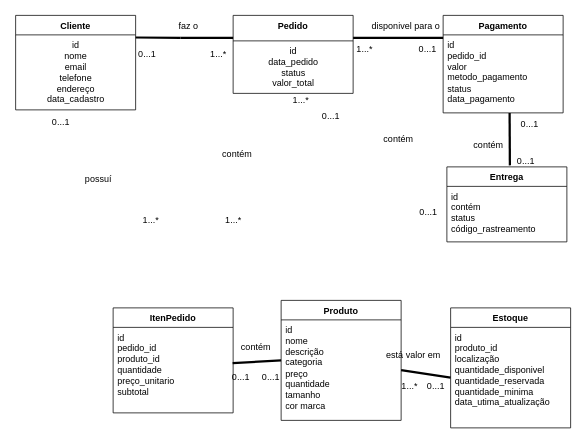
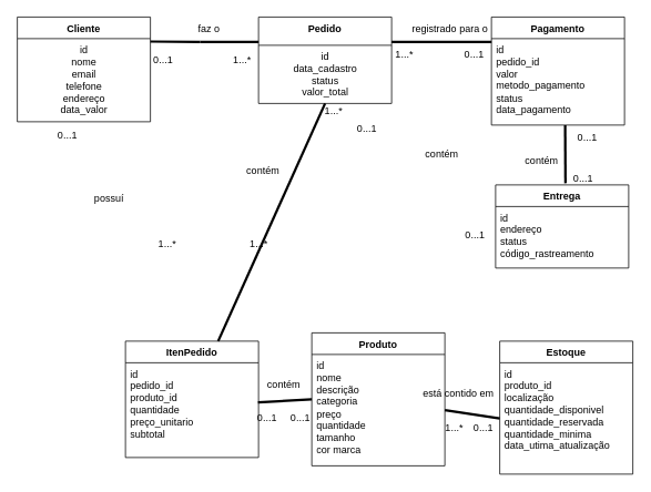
  <mxCell id="0" />
  <mxCell id="1" parent="0" />
  <mxCell id="2" value="Cliente" style="swimlane;fontStyle=1;align=center;verticalAlign=top;childLayout=stackLayout;horizontal=1;startSize=26;horizontalStack=0;resizeParent=1;resizeParentMax=0;resizeLast=0;collapsible=1;marginBottom=0;whiteSpace=wrap;html=1;" vertex="1" parent="1"><mxGeometry x="20" y="20" width="160" height="126" as="geometry"><mxRectangle x="330" y="200" width="100" height="30" as="alternateBounds" /></mxGeometry></mxCell>
- <mxCell id="3" value="id&lt;div&gt;nome&lt;/div&gt;&lt;div&gt;email&lt;/div&gt;&lt;div&gt;telefone&lt;/div&gt;&lt;div&gt;endereço&lt;/div&gt;&lt;div&gt;data_cadastro&lt;/div&gt;" style="text;html=1;align=center;verticalAlign=middle;resizable=0;points=[];autosize=1;strokeColor=none;fillColor=none;" vertex="1" parent="2"><mxGeometry y="26" width="160" height="100" as="geometry" /></mxCell>
+ <mxCell id="3" value="id&lt;div&gt;nome&lt;/div&gt;&lt;div&gt;email&lt;/div&gt;&lt;div&gt;telefone&lt;/div&gt;&lt;div&gt;endereço&lt;/div&gt;&lt;div&gt;data_valor&lt;/div&gt;" style="text;html=1;align=center;verticalAlign=middle;resizable=0;points=[];autosize=1;strokeColor=none;fillColor=none;" vertex="1" parent="2"><mxGeometry y="26" width="160" height="100" as="geometry" /></mxCell>
  <mxCell id="4" value="Pedido" style="swimlane;fontStyle=1;align=center;verticalAlign=top;childLayout=stackLayout;horizontal=1;startSize=34;horizontalStack=0;resizeParent=1;resizeParentMax=0;resizeLast=0;collapsible=1;marginBottom=0;whiteSpace=wrap;html=1;" vertex="1" parent="1"><mxGeometry x="310" y="20" width="160" height="104" as="geometry" /></mxCell>
- <mxCell id="5" value="id&lt;div&gt;data_pedido&lt;/div&gt;&lt;div&gt;status&lt;/div&gt;&lt;div&gt;valor_total&lt;/div&gt;" style="text;html=1;align=center;verticalAlign=middle;resizable=0;points=[];autosize=1;strokeColor=none;fillColor=none;" vertex="1" parent="4"><mxGeometry y="34" width="160" height="70" as="geometry" /></mxCell>
+ <mxCell id="5" value="id&lt;div&gt;data_cadastro&lt;/div&gt;&lt;div&gt;status&lt;/div&gt;&lt;div&gt;valor_total&lt;/div&gt;" style="text;html=1;align=center;verticalAlign=middle;resizable=0;points=[];autosize=1;strokeColor=none;fillColor=none;" vertex="1" parent="4"><mxGeometry y="34" width="160" height="70" as="geometry" /></mxCell>
  <mxCell id="6" value="Pagamento" style="swimlane;fontStyle=1;align=center;verticalAlign=top;childLayout=stackLayout;horizontal=1;startSize=26;horizontalStack=0;resizeParent=1;resizeParentMax=0;resizeLast=0;collapsible=1;marginBottom=0;whiteSpace=wrap;html=1;" vertex="1" parent="1"><mxGeometry x="590" y="20" width="160" height="130" as="geometry" /></mxCell>
  <mxCell id="7" value="id&lt;div&gt;pedido_id&lt;/div&gt;&lt;div&gt;valor&lt;/div&gt;&lt;div&gt;metodo_pagamento&lt;/div&gt;&lt;div&gt;status&lt;/div&gt;&lt;div&gt;data_pagamento&lt;/div&gt;" style="text;strokeColor=none;fillColor=none;align=left;verticalAlign=top;spacingLeft=4;spacingRight=4;overflow=hidden;rotatable=0;points=[[0,0.5],[1,0.5]];portConstraint=eastwest;whiteSpace=wrap;html=1;" vertex="1" parent="6"><mxGeometry y="26" width="160" height="104" as="geometry" /></mxCell>
  <mxCell id="8" value="ItenPedido" style="swimlane;fontStyle=1;align=center;verticalAlign=top;childLayout=stackLayout;horizontal=1;startSize=26;horizontalStack=0;resizeParent=1;resizeParentMax=0;resizeLast=0;collapsible=1;marginBottom=0;whiteSpace=wrap;html=1;" vertex="1" parent="1"><mxGeometry x="150" y="410" width="160" height="140" as="geometry" /></mxCell>
  <mxCell id="9" value="id&lt;div&gt;pedido_id&lt;/div&gt;&lt;div&gt;produto_id&lt;/div&gt;&lt;div&gt;quantidade&lt;/div&gt;&lt;div&gt;preço_unitario&lt;/div&gt;&lt;div&gt;subtotal&lt;/div&gt;" style="text;strokeColor=none;fillColor=none;align=left;verticalAlign=top;spacingLeft=4;spacingRight=4;overflow=hidden;rotatable=0;points=[[0,0.5],[1,0.5]];portConstraint=eastwest;whiteSpace=wrap;html=1;" vertex="1" parent="8"><mxGeometry y="26" width="160" height="114" as="geometry" /></mxCell>
  <mxCell id="10" value="Produto" style="swimlane;fontStyle=1;align=center;verticalAlign=top;childLayout=stackLayout;horizontal=1;startSize=26;horizontalStack=0;resizeParent=1;resizeParentMax=0;resizeLast=0;collapsible=1;marginBottom=0;whiteSpace=wrap;html=1;" vertex="1" parent="1"><mxGeometry x="374" y="400" width="160" height="160" as="geometry" /></mxCell>
  <mxCell id="11" value="id&lt;div&gt;nome&lt;/div&gt;&lt;div&gt;descrição&lt;/div&gt;&lt;div&gt;categoria&lt;/div&gt;&lt;div&gt;preço&lt;/div&gt;&lt;div&gt;quantidade&lt;/div&gt;&lt;div&gt;tamanho&lt;/div&gt;&lt;div&gt;cor marca&lt;/div&gt;" style="text;strokeColor=none;fillColor=none;align=left;verticalAlign=top;spacingLeft=4;spacingRight=4;overflow=hidden;rotatable=0;points=[[0,0.5],[1,0.5]];portConstraint=eastwest;whiteSpace=wrap;html=1;" vertex="1" parent="10"><mxGeometry y="26" width="160" height="134" as="geometry" /></mxCell>
  <mxCell id="12" value="" style="line;strokeWidth=1;fillColor=none;align=left;verticalAlign=middle;spacingTop=-1;spacingLeft=3;spacingRight=3;rotatable=0;labelPosition=right;points=[];portConstraint=eastwest;strokeColor=inherit;" vertex="1" parent="10"><mxGeometry y="160" width="160" as="geometry" /></mxCell>
  <mxCell id="13" value="Estoque" style="swimlane;fontStyle=1;align=center;verticalAlign=top;childLayout=stackLayout;horizontal=1;startSize=26;horizontalStack=0;resizeParent=1;resizeParentMax=0;resizeLast=0;collapsible=1;marginBottom=0;whiteSpace=wrap;html=1;" vertex="1" parent="1"><mxGeometry x="600" y="410" width="160" height="160" as="geometry" /></mxCell>
  <mxCell id="14" value="id&lt;div&gt;produto_id&lt;/div&gt;&lt;div&gt;localização&lt;/div&gt;&lt;div&gt;quantidade_disponivel&lt;/div&gt;&lt;div&gt;quantidade_reservada&lt;/div&gt;&lt;div&gt;quantidade_minima&lt;/div&gt;&lt;div&gt;data_utima_atualização&lt;/div&gt;" style="text;strokeColor=none;fillColor=none;align=left;verticalAlign=top;spacingLeft=4;spacingRight=4;overflow=hidden;rotatable=0;points=[[0,0.5],[1,0.5]];portConstraint=eastwest;whiteSpace=wrap;html=1;" vertex="1" parent="13"><mxGeometry y="26" width="160" height="134" as="geometry" /></mxCell>
  <mxCell id="15" value="" style="endArrow=none;startArrow=none;endFill=0;startFill=0;endSize=8;html=1;verticalAlign=bottom;labelBackgroundColor=none;strokeWidth=3;rounded=0;" edge="1" parent="1"><mxGeometry width="160" relative="1" as="geometry"><mxPoint x="240" y="50" as="sourcePoint" /><mxPoint x="310" y="50" as="targetPoint" /></mxGeometry></mxCell>
  <mxCell id="16" value="" style="endArrow=none;startArrow=none;endFill=0;startFill=0;endSize=8;html=1;verticalAlign=bottom;labelBackgroundColor=none;strokeWidth=3;rounded=0;" edge="1" parent="1"><mxGeometry width="160" relative="1" as="geometry"><mxPoint x="470" y="50" as="sourcePoint" /><mxPoint x="590" y="50" as="targetPoint" /></mxGeometry></mxCell>
+ <mxCell id="17" value="" style="endArrow=none;startArrow=none;endFill=0;startFill=0;endSize=8;html=1;verticalAlign=bottom;labelBackgroundColor=none;strokeWidth=3;rounded=0;exitX=0.5;exitY=1;exitDx=0;exitDy=0;" edge="1" parent="1" source="4" target="8"><mxGeometry width="160" relative="1" as="geometry"><mxPoint x="300" y="150" as="sourcePoint" /><mxPoint x="270" y="220" as="targetPoint" /></mxGeometry></mxCell>
  <mxCell id="18" value="" style="endArrow=none;startArrow=none;endFill=0;startFill=0;endSize=8;html=1;verticalAlign=bottom;labelBackgroundColor=none;strokeWidth=3;rounded=0;exitX=0.996;exitY=0.418;exitDx=0;exitDy=0;entryX=0;entryY=0.5;entryDx=0;entryDy=0;exitPerimeter=0;" edge="1" parent="1" source="9" target="10"><mxGeometry width="160" relative="1" as="geometry"><mxPoint x="290" y="250" as="sourcePoint" /><mxPoint x="450" y="250" as="targetPoint" /></mxGeometry></mxCell>
  <mxCell id="19" value="" style="endArrow=none;startArrow=none;endFill=0;startFill=0;endSize=8;html=1;verticalAlign=bottom;labelBackgroundColor=none;strokeWidth=3;rounded=0;exitX=1;exitY=0.5;exitDx=0;exitDy=0;entryX=0;entryY=0.5;entryDx=0;entryDy=0;" edge="1" parent="1" source="11" target="14"><mxGeometry width="160" relative="1" as="geometry"><mxPoint x="290" y="250" as="sourcePoint" /><mxPoint x="450" y="250" as="targetPoint" /></mxGeometry></mxCell>
  <mxCell id="20" value="" style="endArrow=none;startArrow=none;endFill=0;startFill=0;endSize=8;html=1;verticalAlign=bottom;labelBackgroundColor=none;strokeWidth=3;rounded=0;" edge="1" parent="1"><mxGeometry width="160" relative="1" as="geometry"><mxPoint x="180" y="49.5" as="sourcePoint" /><mxPoint x="240" y="50" as="targetPoint" /></mxGeometry></mxCell>
  <mxCell id="21" value="faz o" style="text;html=1;align=center;verticalAlign=middle;resizable=0;points=[];autosize=1;strokeColor=none;fillColor=none;" vertex="1" parent="1"><mxGeometry x="225" y="20" width="50" height="30" as="geometry" /></mxCell>
  <mxCell id="22" value="0...1" style="text;html=1;align=center;verticalAlign=middle;resizable=0;points=[];autosize=1;strokeColor=none;fillColor=none;" vertex="1" parent="1"><mxGeometry x="170" y="57" width="50" height="30" as="geometry" /></mxCell>
  <mxCell id="23" value="1...*" style="text;html=1;align=center;verticalAlign=middle;resizable=0;points=[];autosize=1;strokeColor=none;fillColor=none;" vertex="1" parent="1"><mxGeometry x="270" y="57" width="40" height="30" as="geometry" /></mxCell>
- <mxCell id="24" value="disponivel para o" style="text;html=1;align=center;verticalAlign=middle;resizable=0;points=[];autosize=1;strokeColor=none;fillColor=none;" vertex="1" parent="1"><mxGeometry x="485" y="20" width="110" height="30" as="geometry" /></mxCell>
+ <mxCell id="24" value="registrado para o" style="text;html=1;align=center;verticalAlign=middle;resizable=0;points=[];autosize=1;strokeColor=none;fillColor=none;" vertex="1" parent="1"><mxGeometry x="485" y="20" width="110" height="30" as="geometry" /></mxCell>
  <mxCell id="25" value="1...*" style="text;html=1;align=center;verticalAlign=middle;resizable=0;points=[];autosize=1;strokeColor=none;fillColor=none;" vertex="1" parent="1"><mxGeometry x="465" y="50" width="40" height="30" as="geometry" /></mxCell>
  <mxCell id="26" value="0...1" style="text;html=1;align=center;verticalAlign=middle;resizable=0;points=[];autosize=1;strokeColor=none;fillColor=none;" vertex="1" parent="1"><mxGeometry x="544" y="50" width="50" height="30" as="geometry" /></mxCell>
  <mxCell id="27" value="contém" style="text;html=1;align=center;verticalAlign=middle;resizable=0;points=[];autosize=1;strokeColor=none;fillColor=none;" vertex="1" parent="1"><mxGeometry x="285" y="190" width="60" height="30" as="geometry" /></mxCell>
  <mxCell id="28" value="1...*" style="text;html=1;align=center;verticalAlign=middle;resizable=0;points=[];autosize=1;strokeColor=none;fillColor=none;" vertex="1" parent="1"><mxGeometry x="380" y="118" width="40" height="30" as="geometry" /></mxCell>
  <mxCell id="29" value="1...*" style="text;html=1;align=center;verticalAlign=middle;resizable=0;points=[];autosize=1;strokeColor=none;fillColor=none;" vertex="1" parent="1"><mxGeometry x="290" y="278" width="40" height="30" as="geometry" /></mxCell>
  <mxCell id="30" value="possuí" style="text;html=1;align=center;verticalAlign=middle;resizable=0;points=[];autosize=1;strokeColor=none;fillColor=none;" vertex="1" parent="1"><mxGeometry x="100" y="223" width="60" height="30" as="geometry" /></mxCell>
  <mxCell id="31" value="0...1" style="text;html=1;align=center;verticalAlign=middle;resizable=0;points=[];autosize=1;strokeColor=none;fillColor=none;" vertex="1" parent="1"><mxGeometry x="55" y="148" width="50" height="30" as="geometry" /></mxCell>
  <mxCell id="32" value="1...*" style="text;html=1;align=center;verticalAlign=middle;resizable=0;points=[];autosize=1;strokeColor=none;fillColor=none;" vertex="1" parent="1"><mxGeometry x="180" y="278" width="40" height="30" as="geometry" /></mxCell>
  <mxCell id="33" value="contém" style="text;html=1;align=center;verticalAlign=middle;resizable=0;points=[];autosize=1;strokeColor=none;fillColor=none;" vertex="1" parent="1"><mxGeometry x="310" y="448" width="60" height="30" as="geometry" /></mxCell>
  <mxCell id="34" value="0...1" style="text;html=1;align=center;verticalAlign=middle;resizable=0;points=[];autosize=1;strokeColor=none;fillColor=none;" vertex="1" parent="1"><mxGeometry x="295" y="488" width="50" height="30" as="geometry" /></mxCell>
  <mxCell id="35" value="0...1" style="text;html=1;align=center;verticalAlign=middle;resizable=0;points=[];autosize=1;strokeColor=none;fillColor=none;" vertex="1" parent="1"><mxGeometry x="335" y="488" width="50" height="30" as="geometry" /></mxCell>
- <mxCell id="36" value="está valor em" style="text;html=1;align=center;verticalAlign=middle;resizable=0;points=[];autosize=1;strokeColor=none;fillColor=none;" vertex="1" parent="1"><mxGeometry x="495" y="458" width="110" height="30" as="geometry" /></mxCell>
+ <mxCell id="36" value="está contido em" style="text;html=1;align=center;verticalAlign=middle;resizable=0;points=[];autosize=1;strokeColor=none;fillColor=none;" vertex="1" parent="1"><mxGeometry x="495" y="458" width="110" height="30" as="geometry" /></mxCell>
  <mxCell id="37" value="1...*" style="text;html=1;align=center;verticalAlign=middle;resizable=0;points=[];autosize=1;strokeColor=none;fillColor=none;" vertex="1" parent="1"><mxGeometry x="525" y="500" width="40" height="30" as="geometry" /></mxCell>
  <mxCell id="38" value="0...1" style="text;html=1;align=center;verticalAlign=middle;resizable=0;points=[];autosize=1;strokeColor=none;fillColor=none;" vertex="1" parent="1"><mxGeometry x="555" y="500" width="50" height="30" as="geometry" /></mxCell>
  <mxCell id="39" value="Entrega" style="swimlane;fontStyle=1;align=center;verticalAlign=top;childLayout=stackLayout;horizontal=1;startSize=26;horizontalStack=0;resizeParent=1;resizeParentMax=0;resizeLast=0;collapsible=1;marginBottom=0;whiteSpace=wrap;html=1;" vertex="1" parent="1"><mxGeometry x="595" y="222" width="160" height="100" as="geometry" /></mxCell>
- <mxCell id="40" value="id&lt;div&gt;contém&lt;/div&gt;&lt;div&gt;status&lt;/div&gt;&lt;div&gt;código_rastreamento&lt;/div&gt;" style="text;strokeColor=none;fillColor=none;align=left;verticalAlign=top;spacingLeft=4;spacingRight=4;overflow=hidden;rotatable=0;points=[[0,0.5],[1,0.5]];portConstraint=eastwest;whiteSpace=wrap;html=1;" vertex="1" parent="39"><mxGeometry y="26" width="160" height="74" as="geometry" /></mxCell>
+ <mxCell id="40" value="id&lt;div&gt;endereço&lt;/div&gt;&lt;div&gt;status&lt;/div&gt;&lt;div&gt;código_rastreamento&lt;/div&gt;" style="text;strokeColor=none;fillColor=none;align=left;verticalAlign=top;spacingLeft=4;spacingRight=4;overflow=hidden;rotatable=0;points=[[0,0.5],[1,0.5]];portConstraint=eastwest;whiteSpace=wrap;html=1;" vertex="1" parent="39"><mxGeometry y="26" width="160" height="74" as="geometry" /></mxCell>
  <mxCell id="41" value="" style="endArrow=none;startArrow=none;endFill=0;startFill=0;endSize=8;html=1;verticalAlign=bottom;labelBackgroundColor=none;strokeWidth=3;rounded=0;entryX=0.554;entryY=1.003;entryDx=0;entryDy=0;entryPerimeter=0;" edge="1" parent="1" target="7"><mxGeometry width="160" relative="1" as="geometry"><mxPoint x="679" y="220" as="sourcePoint" /><mxPoint x="570" y="240" as="targetPoint" /></mxGeometry></mxCell>
  <mxCell id="42" value="contém" style="text;html=1;align=center;verticalAlign=middle;resizable=0;points=[];autosize=1;strokeColor=none;fillColor=none;" vertex="1" parent="1"><mxGeometry x="620" y="178" width="60" height="30" as="geometry" /></mxCell>
  <mxCell id="43" value="0...1" style="text;html=1;align=center;verticalAlign=middle;resizable=0;points=[];autosize=1;strokeColor=none;fillColor=none;" vertex="1" parent="1"><mxGeometry x="680" y="150" width="50" height="30" as="geometry" /></mxCell>
  <mxCell id="44" value="0...1" style="text;html=1;align=center;verticalAlign=middle;resizable=0;points=[];autosize=1;strokeColor=none;fillColor=none;" vertex="1" parent="1"><mxGeometry x="675" y="200" width="50" height="30" as="geometry" /></mxCell>
  <mxCell id="45" value="contém" style="text;html=1;align=center;verticalAlign=middle;resizable=0;points=[];autosize=1;strokeColor=none;fillColor=none;" vertex="1" parent="1"><mxGeometry x="500" y="170" width="60" height="30" as="geometry" /></mxCell>
  <mxCell id="46" value="0...1" style="text;html=1;align=center;verticalAlign=middle;resizable=0;points=[];autosize=1;strokeColor=none;fillColor=none;" vertex="1" parent="1"><mxGeometry x="415" y="140" width="50" height="30" as="geometry" /></mxCell>
  <mxCell id="47" value="0...1" style="text;html=1;align=center;verticalAlign=middle;resizable=0;points=[];autosize=1;strokeColor=none;fillColor=none;" vertex="1" parent="1"><mxGeometry x="545" y="268" width="50" height="30" as="geometry" /></mxCell>
